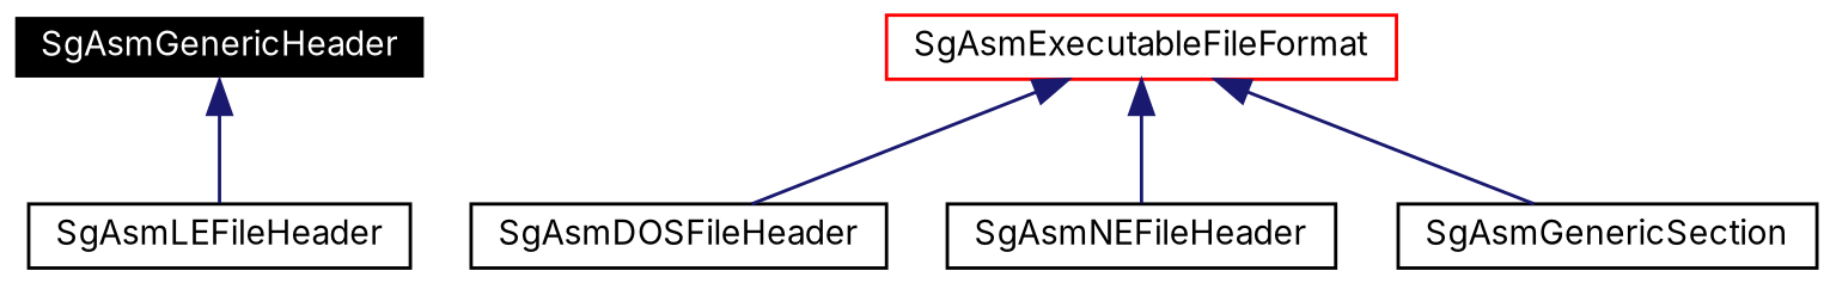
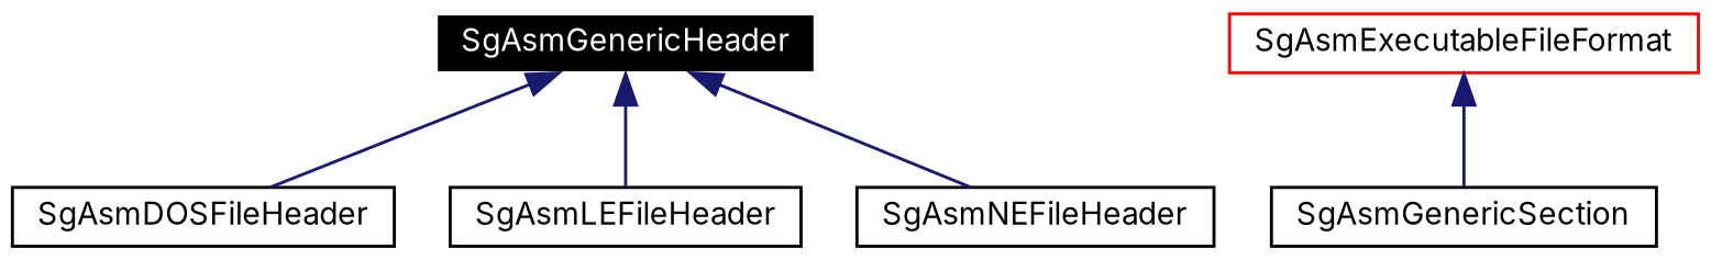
  digraph {
    fontname=Inter
    node [color=black fontname=Inter fontsize=10 shape=record]
    edge [color=midnightblue dir=back fontname=Inter fontsize=10 labelfontname=Helvetica labelfontsize=10 style=solid]
    n1 [color=white fillcolor=black fontcolor=white height=0.2 label=SgAsmGenericHeader style=filled width=0.4]
    n2 [height=0.2 label=SgAsmDOSFileHeader width=0.4]
    n3 [height=0.2 label=SgAsmLEFileHeader width=0.4]
    n4 [height=0.2 label=SgAsmNEFileHeader width=0.4]
    n5 [height=0.2 label=SgAsmGenericSection width=0.4]
    n6 [color=red height=0.2 label=SgAsmExecutableFileFormat width=0.4]
-   n6 -> n2
+   n1 -> n2
    n1 -> n3
-   n6 -> n4
+   n1 -> n4
    n6 -> n5
  }
